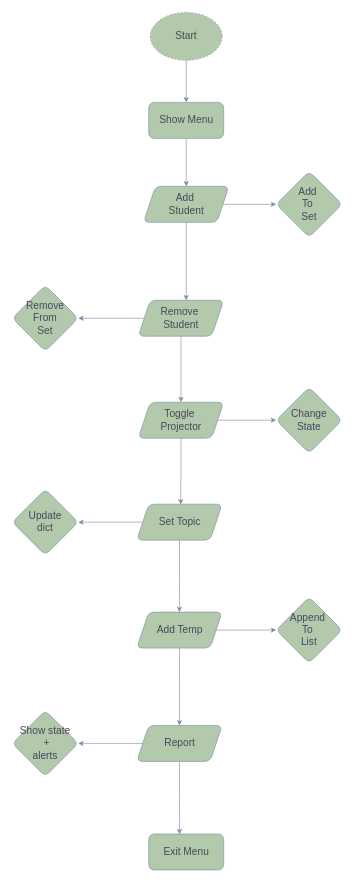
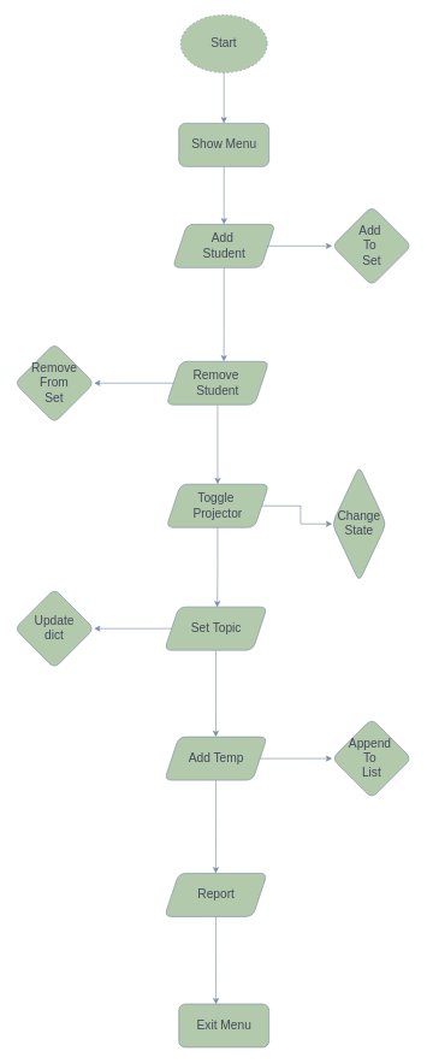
  <mxCell id="0" />
  <mxCell id="1" parent="0" />
  <mxCell id="2" value="" style="edgeStyle=orthogonalEdgeStyle;rounded=0;orthogonalLoop=1;jettySize=auto;html=1;fontSize=17;labelBackgroundColor=none;strokeColor=#788AA3;fontColor=default;" edge="1" parent="1" source="3" target="5"><mxGeometry relative="1" as="geometry" /></mxCell>
  <mxCell id="3" value="Start" style="ellipse;whiteSpace=wrap;html=1;fontSize=17;labelBackgroundColor=none;fillColor=#B2C9AB;strokeColor=#788AA3;fontColor=#46495D;dashed=1;" vertex="1" parent="1"><mxGeometry x="250" y="20" width="120" height="80" as="geometry" /></mxCell>
  <mxCell id="4" value="" style="edgeStyle=orthogonalEdgeStyle;rounded=0;orthogonalLoop=1;jettySize=auto;html=1;fontSize=17;labelBackgroundColor=none;strokeColor=#788AA3;fontColor=default;" edge="1" parent="1" source="5" target="7"><mxGeometry relative="1" as="geometry" /></mxCell>
  <mxCell id="5" value="Show Menu" style="rounded=1;whiteSpace=wrap;html=1;fontSize=17;labelBackgroundColor=none;fillColor=#B2C9AB;strokeColor=#788AA3;fontColor=#46495D;" vertex="1" parent="1"><mxGeometry x="247.5" y="170" width="125" height="60" as="geometry" /></mxCell>
  <mxCell id="6" value="" style="edgeStyle=orthogonalEdgeStyle;rounded=0;orthogonalLoop=1;jettySize=auto;html=1;fontSize=17;labelBackgroundColor=none;strokeColor=#788AA3;fontColor=default;" edge="1" parent="1" source="7" target="8"><mxGeometry relative="1" as="geometry" /></mxCell>
  <mxCell id="7" value="Add&amp;nbsp;&lt;div&gt;Student&lt;/div&gt;" style="shape=parallelogram;perimeter=parallelogramPerimeter;whiteSpace=wrap;html=1;fixedSize=1;rounded=1;fontSize=17;labelBackgroundColor=none;fillColor=#B2C9AB;strokeColor=#788AA3;fontColor=#46495D;" vertex="1" parent="1"><mxGeometry x="238.75" y="310" width="142.5" height="60" as="geometry" /></mxCell>
  <mxCell id="8" value="Add&amp;nbsp;&lt;div&gt;To&amp;nbsp;&lt;div&gt;Set&lt;/div&gt;&lt;/div&gt;" style="rhombus;whiteSpace=wrap;html=1;rounded=1;fontSize=17;labelBackgroundColor=none;fillColor=#B2C9AB;strokeColor=#788AA3;fontColor=#46495D;" vertex="1" parent="1"><mxGeometry x="460" y="285" width="110" height="110" as="geometry" /></mxCell>
  <mxCell id="9" value="" style="edgeStyle=orthogonalEdgeStyle;rounded=0;orthogonalLoop=1;jettySize=auto;html=1;fontSize=17;labelBackgroundColor=none;strokeColor=#788AA3;fontColor=default;" edge="1" parent="1" source="11" target="18"><mxGeometry relative="1" as="geometry" /></mxCell>
  <mxCell id="10" value="" style="edgeStyle=orthogonalEdgeStyle;rounded=0;orthogonalLoop=1;jettySize=auto;html=1;fontSize=17;labelBackgroundColor=none;strokeColor=#788AA3;fontColor=default;" edge="1" parent="1" source="11" target="12"><mxGeometry relative="1" as="geometry" /></mxCell>
  <mxCell id="11" value="Remove&amp;nbsp;&lt;div&gt;Student&lt;/div&gt;" style="shape=parallelogram;perimeter=parallelogramPerimeter;whiteSpace=wrap;html=1;fixedSize=1;rounded=1;fontSize=17;labelBackgroundColor=none;fillColor=#B2C9AB;strokeColor=#788AA3;fontColor=#46495D;" vertex="1" parent="1"><mxGeometry x="230" y="500" width="142.5" height="60" as="geometry" /></mxCell>
  <mxCell id="12" value="Remove&lt;div&gt;From&lt;/div&gt;&lt;div&gt;Set&lt;/div&gt;" style="rhombus;whiteSpace=wrap;html=1;rounded=1;fontSize=17;labelBackgroundColor=none;fillColor=#B2C9AB;strokeColor=#788AA3;fontColor=#46495D;" vertex="1" parent="1"><mxGeometry x="20" y="475" width="110" height="110" as="geometry" /></mxCell>
  <mxCell id="13" value="" style="edgeStyle=orthogonalEdgeStyle;rounded=0;orthogonalLoop=1;jettySize=auto;html=1;fontSize=17;labelBackgroundColor=none;strokeColor=#788AA3;fontColor=default;" edge="1" parent="1" source="15" target="21"><mxGeometry relative="1" as="geometry" /></mxCell>
  <mxCell id="14" style="edgeStyle=orthogonalEdgeStyle;rounded=0;orthogonalLoop=1;jettySize=auto;html=1;entryX=0.5;entryY=0;entryDx=0;entryDy=0;fontSize=17;labelBackgroundColor=none;strokeColor=#788AA3;fontColor=default;" edge="1" parent="1" source="15" target="24"><mxGeometry relative="1" as="geometry" /></mxCell>
  <mxCell id="15" value="Set Topic" style="shape=parallelogram;perimeter=parallelogramPerimeter;whiteSpace=wrap;html=1;fixedSize=1;rounded=1;fontSize=17;labelBackgroundColor=none;fillColor=#B2C9AB;strokeColor=#788AA3;fontColor=#46495D;" vertex="1" parent="1"><mxGeometry x="227.5" y="840" width="142.5" height="60" as="geometry" /></mxCell>
- <mxCell id="16" value="Change&lt;div&gt;State&lt;/div&gt;" style="rhombus;whiteSpace=wrap;html=1;rounded=1;fontSize=17;labelBackgroundColor=none;fillColor=#B2C9AB;strokeColor=#788AA3;fontColor=#46495D;" vertex="1" parent="1"><mxGeometry x="460" y="645" width="110" height="110" as="geometry" /></mxCell>
+ <mxCell id="16" value="Change&lt;div&gt;State&lt;/div&gt;" style="rhombus;whiteSpace=wrap;html=1;rounded=1;fontSize=17;labelBackgroundColor=none;fillColor=#B2C9AB;strokeColor=#788AA3;fontColor=#46495D;" vertex="1" parent="1"><mxGeometry x="460" y="645" width="75" height="160" as="geometry" /></mxCell>
  <mxCell id="17" value="" style="edgeStyle=orthogonalEdgeStyle;rounded=0;orthogonalLoop=1;jettySize=auto;html=1;fontSize=17;labelBackgroundColor=none;strokeColor=#788AA3;fontColor=default;" edge="1" parent="1" source="18" target="16"><mxGeometry relative="1" as="geometry" /></mxCell>
  <mxCell id="18" value="Toggle&amp;nbsp;&lt;div&gt;Projector&lt;/div&gt;" style="shape=parallelogram;perimeter=parallelogramPerimeter;whiteSpace=wrap;html=1;fixedSize=1;rounded=1;fontSize=17;labelBackgroundColor=none;fillColor=#B2C9AB;strokeColor=#788AA3;fontColor=#46495D;" vertex="1" parent="1"><mxGeometry x="230" y="670" width="142.5" height="60" as="geometry" /></mxCell>
  <mxCell id="19" style="edgeStyle=orthogonalEdgeStyle;rounded=0;orthogonalLoop=1;jettySize=auto;html=1;entryX=0.561;entryY=0;entryDx=0;entryDy=0;entryPerimeter=0;fontSize=17;labelBackgroundColor=none;strokeColor=#788AA3;fontColor=default;" edge="1" parent="1" source="7" target="11"><mxGeometry relative="1" as="geometry" /></mxCell>
  <mxCell id="20" style="edgeStyle=orthogonalEdgeStyle;rounded=0;orthogonalLoop=1;jettySize=auto;html=1;entryX=0.514;entryY=0.007;entryDx=0;entryDy=0;entryPerimeter=0;fontSize=17;labelBackgroundColor=none;strokeColor=#788AA3;fontColor=default;" edge="1" parent="1" source="18" target="15"><mxGeometry relative="1" as="geometry" /></mxCell>
  <mxCell id="21" value="Update&lt;div&gt;dict&lt;/div&gt;" style="rhombus;whiteSpace=wrap;html=1;rounded=1;fontSize=17;labelBackgroundColor=none;fillColor=#B2C9AB;strokeColor=#788AA3;fontColor=#46495D;" vertex="1" parent="1"><mxGeometry x="20" y="815" width="110" height="110" as="geometry" /></mxCell>
  <mxCell id="22" value="" style="edgeStyle=orthogonalEdgeStyle;rounded=0;orthogonalLoop=1;jettySize=auto;html=1;fontSize=17;labelBackgroundColor=none;strokeColor=#788AA3;fontColor=default;" edge="1" parent="1" source="24" target="25"><mxGeometry relative="1" as="geometry" /></mxCell>
  <mxCell id="23" style="edgeStyle=orthogonalEdgeStyle;rounded=0;orthogonalLoop=1;jettySize=auto;html=1;entryX=0.5;entryY=0;entryDx=0;entryDy=0;fontSize=17;labelBackgroundColor=none;strokeColor=#788AA3;fontColor=default;" edge="1" parent="1" source="24" target="27"><mxGeometry relative="1" as="geometry" /></mxCell>
  <mxCell id="24" value="Add Temp" style="shape=parallelogram;perimeter=parallelogramPerimeter;whiteSpace=wrap;html=1;fixedSize=1;rounded=1;fontSize=17;labelBackgroundColor=none;fillColor=#B2C9AB;strokeColor=#788AA3;fontColor=#46495D;" vertex="1" parent="1"><mxGeometry x="227.5" y="1020" width="142.5" height="60" as="geometry" /></mxCell>
  <mxCell id="25" value="Append&amp;nbsp;&lt;div&gt;To&amp;nbsp;&lt;/div&gt;&lt;div&gt;List&lt;/div&gt;" style="rhombus;whiteSpace=wrap;html=1;rounded=1;fontSize=17;labelBackgroundColor=none;fillColor=#B2C9AB;strokeColor=#788AA3;fontColor=#46495D;" vertex="1" parent="1"><mxGeometry x="460" y="995" width="110" height="110" as="geometry" /></mxCell>
- <mxCell id="26" value="" style="edgeStyle=orthogonalEdgeStyle;rounded=0;orthogonalLoop=1;jettySize=auto;html=1;fontSize=17;labelBackgroundColor=none;strokeColor=#788AA3;fontColor=default;" edge="1" parent="1" source="27" target="28"><mxGeometry relative="1" as="geometry" /></mxCell>
  <mxCell id="27" value="Report" style="shape=parallelogram;perimeter=parallelogramPerimeter;whiteSpace=wrap;html=1;fixedSize=1;rounded=1;fontSize=17;labelBackgroundColor=none;fillColor=#B2C9AB;strokeColor=#788AA3;fontColor=#46495D;" vertex="1" parent="1"><mxGeometry x="227.5" y="1209" width="142.5" height="60" as="geometry" /></mxCell>
- <mxCell id="28" value="Show state&lt;div&gt;&amp;nbsp;+&lt;/div&gt;&lt;div&gt;alerts&lt;/div&gt;" style="rhombus;whiteSpace=wrap;html=1;rounded=1;fontSize=17;labelBackgroundColor=none;fillColor=#B2C9AB;strokeColor=#788AA3;fontColor=#46495D;" vertex="1" parent="1"><mxGeometry x="20" y="1184" width="110" height="110" as="geometry" /></mxCell>
  <mxCell id="29" value="Exit Menu" style="rounded=1;whiteSpace=wrap;html=1;fontSize=17;labelBackgroundColor=none;fillColor=#B2C9AB;strokeColor=#788AA3;fontColor=#46495D;" vertex="1" parent="1"><mxGeometry x="247.5" y="1390" width="125" height="60" as="geometry" /></mxCell>
  <mxCell id="30" style="edgeStyle=orthogonalEdgeStyle;rounded=0;orthogonalLoop=1;jettySize=auto;html=1;entryX=0.412;entryY=0.007;entryDx=0;entryDy=0;entryPerimeter=0;fontSize=17;labelBackgroundColor=none;strokeColor=#788AA3;fontColor=default;" edge="1" parent="1" source="27" target="29"><mxGeometry relative="1" as="geometry" /></mxCell>
